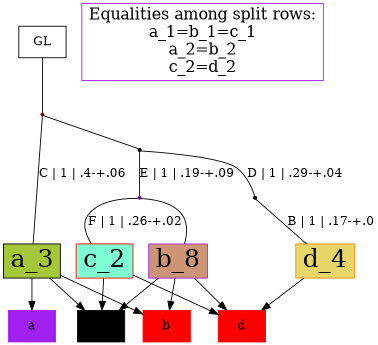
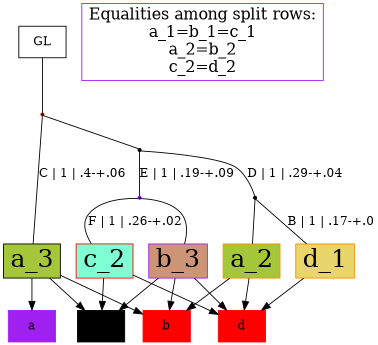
  digraph {
    node [color=black shape=box style=filled]
    edge [arrowhead=normal]
    n1 [color=purple label=a]
    n2 [color=red label=b]
    n3 [label=c]
    n4 [color=red label=d]
    n5 [fillcolor="#a4c639" fontsize=28 label=a_3]
-   n7 [color=purple fillcolor="#cd9575" fontsize=28 label=b_8]
+   n6 [color=darkorange fillcolor="#a4c639" fontsize=28 label=a_2]
+   n7 [color=purple fillcolor="#cd9575" fontsize=28 label=b_3]
    n8 [color=red fillcolor="#7fffd4" fontsize=28 label=c_2]
-   n9 [color=darkorange fillcolor="#e9d66b" fontsize=28 label=d_4]
+   n9 [color=darkorange fillcolor="#e9d66b" fontsize=28 label=d_1]
    n10 [color=purple fontsize=18 label="Equalities among split rows:\na_1=b_1=c_1\na_2=b_2\nc_2=d_2\n" style=""]
    Int1 [color=purple fillcolor=black shape=point]
    Int2 [fillcolor=black shape=point]
    Int3 [fillcolor=black shape=point]
    Int4 [color=red fillcolor=black shape=point]
    n15 [fillcolor=white label=GL]
    n5 -> n1
    n5 -> n2
    n5 -> n3
+   n6 -> n2
+   n6 -> n4
    n7 -> n2
    n7 -> n3
    n7 -> n4
    n8 -> n3
    n8 -> n4
    n9 -> n4
    Int1 -> n7 [arrowhead=none]
    Int1 -> n8 [arrowhead=none label="F | 1 | .26-+.02"]
+   Int2 -> n6 [arrowhead=none]
    Int2 -> n9 [arrowhead=none label="B | 1 | .17-+.0"]
    Int3 -> Int1 [arrowhead=none label="E | 1 | .19-+.09"]
    Int3 -> Int2 [arrowhead=none label="D | 1 | .29-+.04"]
    Int4 -> n5 [arrowhead=none label="C | 1 | .4-+.06"]
    Int4 -> Int3 [arrowhead=none]
    n15 -> Int4 [arrowhead=none]
  }
